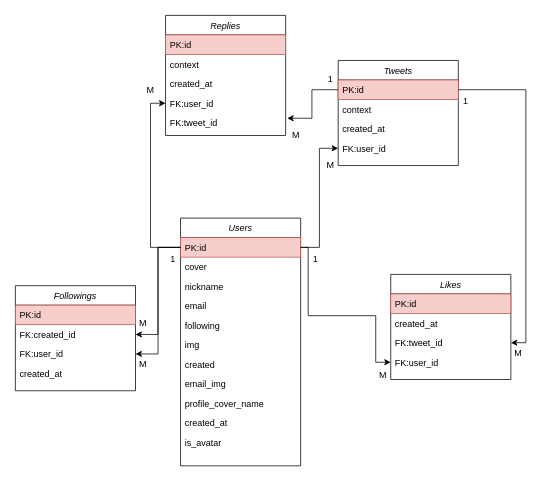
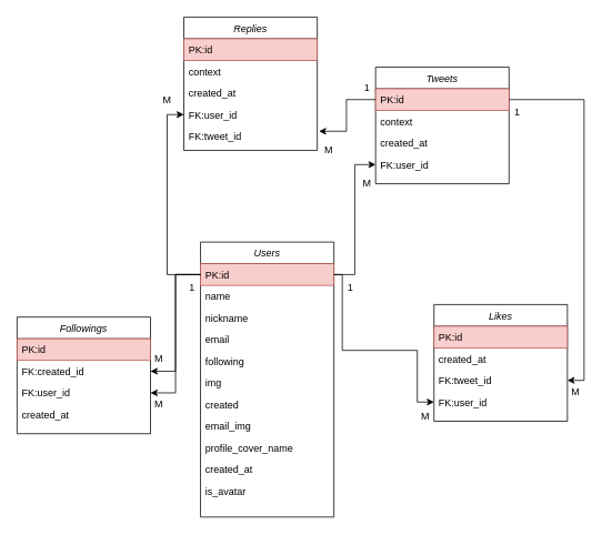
  <mxCell id="0" />
  <mxCell id="1" parent="0" />
  <mxCell id="2" value="Replies" style="swimlane;fontStyle=2;align=center;verticalAlign=top;childLayout=stackLayout;horizontal=1;startSize=26;horizontalStack=0;resizeParent=1;resizeLast=0;collapsible=1;marginBottom=0;rounded=0;shadow=0;strokeWidth=1;fontColor=default;fillColor=default;strokeColor=default;" parent="1" vertex="1"><mxGeometry x="220" y="20" width="160" height="160" as="geometry"><mxRectangle x="230" y="140" width="160" height="26" as="alternateBounds" /></mxGeometry></mxCell>
  <mxCell id="3" value="PK:id" style="text;align=left;verticalAlign=top;spacingLeft=4;spacingRight=4;overflow=hidden;rotatable=0;points=[[0,0.5],[1,0.5]];portConstraint=eastwest;fillColor=#f8cecc;strokeColor=#b85450;fontColor=default;" parent="2" vertex="1"><mxGeometry y="26" width="160" height="26" as="geometry" /></mxCell>
  <mxCell id="4" value="context" style="text;align=left;verticalAlign=top;spacingLeft=4;spacingRight=4;overflow=hidden;rotatable=0;points=[[0,0.5],[1,0.5]];portConstraint=eastwest;rounded=0;shadow=0;html=0;fontColor=default;" parent="2" vertex="1"><mxGeometry y="52" width="160" height="26" as="geometry" /></mxCell>
  <mxCell id="5" value="created_at" style="text;align=left;verticalAlign=top;spacingLeft=4;spacingRight=4;overflow=hidden;rotatable=0;points=[[0,0.5],[1,0.5]];portConstraint=eastwest;rounded=0;shadow=0;html=0;fontColor=default;" parent="2" vertex="1"><mxGeometry y="78" width="160" height="26" as="geometry" /></mxCell>
  <mxCell id="6" value="FK:user_id" style="text;align=left;verticalAlign=top;spacingLeft=4;spacingRight=4;overflow=hidden;rotatable=0;points=[[0,0.5],[1,0.5]];portConstraint=eastwest;rounded=0;shadow=0;html=0;fontColor=default;" parent="2" vertex="1"><mxGeometry y="104" width="160" height="26" as="geometry" /></mxCell>
  <mxCell id="7" value="FK:tweet_id" style="text;align=left;verticalAlign=top;spacingLeft=4;spacingRight=4;overflow=hidden;rotatable=0;points=[[0,0.5],[1,0.5]];portConstraint=eastwest;rounded=0;shadow=0;html=0;fontColor=default;" parent="2" vertex="1"><mxGeometry y="130" width="160" height="26" as="geometry" /></mxCell>
  <mxCell id="8" value="Likes" style="swimlane;fontStyle=2;align=center;verticalAlign=top;childLayout=stackLayout;horizontal=1;startSize=26;horizontalStack=0;resizeParent=1;resizeLast=0;collapsible=1;marginBottom=0;rounded=0;shadow=0;strokeWidth=1;fontColor=default;fillColor=default;strokeColor=default;" parent="1" vertex="1"><mxGeometry x="520" y="365" width="160" height="140" as="geometry"><mxRectangle x="230" y="140" width="160" height="26" as="alternateBounds" /></mxGeometry></mxCell>
  <mxCell id="9" value="PK:id" style="text;align=left;verticalAlign=top;spacingLeft=4;spacingRight=4;overflow=hidden;rotatable=0;points=[[0,0.5],[1,0.5]];portConstraint=eastwest;fillColor=#f8cecc;strokeColor=#b85450;" parent="8" vertex="1"><mxGeometry y="26" width="160" height="26" as="geometry" /></mxCell>
  <mxCell id="10" value="created_at" style="text;align=left;verticalAlign=top;spacingLeft=4;spacingRight=4;overflow=hidden;rotatable=0;points=[[0,0.5],[1,0.5]];portConstraint=eastwest;fontColor=default;" parent="8" vertex="1"><mxGeometry y="52" width="160" height="26" as="geometry" /></mxCell>
  <mxCell id="11" value="FK:tweet_id" style="text;align=left;verticalAlign=top;spacingLeft=4;spacingRight=4;overflow=hidden;rotatable=0;points=[[0,0.5],[1,0.5]];portConstraint=eastwest;rounded=0;shadow=0;html=0;fontColor=default;" parent="8" vertex="1"><mxGeometry y="78" width="160" height="26" as="geometry" /></mxCell>
  <mxCell id="12" value="FK:user_id" style="text;align=left;verticalAlign=top;spacingLeft=4;spacingRight=4;overflow=hidden;rotatable=0;points=[[0,0.5],[1,0.5]];portConstraint=eastwest;rounded=0;shadow=0;html=0;fontColor=default;" parent="8" vertex="1"><mxGeometry y="104" width="160" height="26" as="geometry" /></mxCell>
  <mxCell id="13" value="Tweets" style="swimlane;fontStyle=2;align=center;verticalAlign=top;childLayout=stackLayout;horizontal=1;startSize=26;horizontalStack=0;resizeParent=1;resizeLast=0;collapsible=1;marginBottom=0;rounded=0;shadow=0;strokeWidth=1;fontColor=default;fillColor=default;strokeColor=default;" parent="1" vertex="1"><mxGeometry x="450" y="80" width="160" height="140" as="geometry"><mxRectangle x="230" y="140" width="160" height="26" as="alternateBounds" /></mxGeometry></mxCell>
  <mxCell id="14" value="PK:id" style="text;align=left;verticalAlign=top;spacingLeft=4;spacingRight=4;overflow=hidden;rotatable=0;points=[[0,0.5],[1,0.5]];portConstraint=eastwest;fillColor=#f8cecc;strokeColor=#b85450;fontColor=default;" parent="13" vertex="1"><mxGeometry y="26" width="160" height="26" as="geometry" /></mxCell>
  <mxCell id="15" value="context" style="text;align=left;verticalAlign=top;spacingLeft=4;spacingRight=4;overflow=hidden;rotatable=0;points=[[0,0.5],[1,0.5]];portConstraint=eastwest;fontColor=default;" parent="13" vertex="1"><mxGeometry y="52" width="160" height="26" as="geometry" /></mxCell>
  <mxCell id="16" value="created_at" style="text;align=left;verticalAlign=top;spacingLeft=4;spacingRight=4;overflow=hidden;rotatable=0;points=[[0,0.5],[1,0.5]];portConstraint=eastwest;fontColor=default;" parent="13" vertex="1"><mxGeometry y="78" width="160" height="26" as="geometry" /></mxCell>
  <mxCell id="17" value="FK:user_id" style="text;align=left;verticalAlign=top;spacingLeft=4;spacingRight=4;overflow=hidden;rotatable=0;points=[[0,0.5],[1,0.5]];portConstraint=eastwest;fontColor=default;" parent="13" vertex="1"><mxGeometry y="104" width="160" height="26" as="geometry" /></mxCell>
  <mxCell id="18" value="Users" style="swimlane;fontStyle=2;align=center;verticalAlign=top;childLayout=stackLayout;horizontal=1;startSize=26;horizontalStack=0;resizeParent=1;resizeLast=0;collapsible=1;marginBottom=0;rounded=0;shadow=0;strokeWidth=1;fontColor=default;fillColor=default;strokeColor=default;" parent="1" vertex="1"><mxGeometry x="240" y="290" width="160" height="330" as="geometry"><mxRectangle x="230" y="140" width="160" height="26" as="alternateBounds" /></mxGeometry></mxCell>
  <mxCell id="19" value="PK:id" style="text;align=left;verticalAlign=top;spacingLeft=4;spacingRight=4;overflow=hidden;rotatable=0;points=[[0,0.5],[1,0.5]];portConstraint=eastwest;fillColor=#f8cecc;strokeColor=#b85450;fontColor=default;" parent="18" vertex="1"><mxGeometry y="26" width="160" height="26" as="geometry" /></mxCell>
- <mxCell id="20" value="cover&#10;" style="text;align=left;verticalAlign=top;spacingLeft=4;spacingRight=4;overflow=hidden;rotatable=0;points=[[0,0.5],[1,0.5]];portConstraint=eastwest;fontColor=default;" parent="18" vertex="1"><mxGeometry y="52" width="160" height="26" as="geometry" /></mxCell>
+ <mxCell id="20" value="name&#10;" style="text;align=left;verticalAlign=top;spacingLeft=4;spacingRight=4;overflow=hidden;rotatable=0;points=[[0,0.5],[1,0.5]];portConstraint=eastwest;fontColor=default;" parent="18" vertex="1"><mxGeometry y="52" width="160" height="26" as="geometry" /></mxCell>
  <mxCell id="21" value="nickname" style="text;align=left;verticalAlign=top;spacingLeft=4;spacingRight=4;overflow=hidden;rotatable=0;points=[[0,0.5],[1,0.5]];portConstraint=eastwest;fontColor=default;" parent="18" vertex="1"><mxGeometry y="78" width="160" height="26" as="geometry" /></mxCell>
  <mxCell id="22" value="email" style="text;align=left;verticalAlign=top;spacingLeft=4;spacingRight=4;overflow=hidden;rotatable=0;points=[[0,0.5],[1,0.5]];portConstraint=eastwest;fontColor=default;" parent="18" vertex="1"><mxGeometry y="104" width="160" height="26" as="geometry" /></mxCell>
  <mxCell id="23" value="following" style="text;align=left;verticalAlign=top;spacingLeft=4;spacingRight=4;overflow=hidden;rotatable=0;points=[[0,0.5],[1,0.5]];portConstraint=eastwest;fontColor=default;" parent="18" vertex="1"><mxGeometry y="130" width="160" height="26" as="geometry" /></mxCell>
  <mxCell id="24" value="img" style="text;align=left;verticalAlign=top;spacingLeft=4;spacingRight=4;overflow=hidden;rotatable=0;points=[[0,0.5],[1,0.5]];portConstraint=eastwest;fontColor=default;" parent="18" vertex="1"><mxGeometry y="156" width="160" height="26" as="geometry" /></mxCell>
  <mxCell id="25" value="created" style="text;align=left;verticalAlign=top;spacingLeft=4;spacingRight=4;overflow=hidden;rotatable=0;points=[[0,0.5],[1,0.5]];portConstraint=eastwest;fontColor=default;" parent="18" vertex="1"><mxGeometry y="182" width="160" height="26" as="geometry" /></mxCell>
  <mxCell id="26" value="email_img" style="text;align=left;verticalAlign=top;spacingLeft=4;spacingRight=4;overflow=hidden;rotatable=0;points=[[0,0.5],[1,0.5]];portConstraint=eastwest;fontColor=default;" parent="18" vertex="1"><mxGeometry y="208" width="160" height="26" as="geometry" /></mxCell>
  <mxCell id="27" value="profile_cover_name" style="text;align=left;verticalAlign=top;spacingLeft=4;spacingRight=4;overflow=hidden;rotatable=0;points=[[0,0.5],[1,0.5]];portConstraint=eastwest;fontColor=default;" parent="18" vertex="1"><mxGeometry y="234" width="160" height="26" as="geometry" /></mxCell>
  <mxCell id="28" value="created_at" style="text;align=left;verticalAlign=top;spacingLeft=4;spacingRight=4;overflow=hidden;rotatable=0;points=[[0,0.5],[1,0.5]];portConstraint=eastwest;fontColor=default;" parent="18" vertex="1"><mxGeometry y="260" width="160" height="26" as="geometry" /></mxCell>
  <mxCell id="29" value="is_avatar" style="text;align=left;verticalAlign=top;spacingLeft=4;spacingRight=4;overflow=hidden;rotatable=0;points=[[0,0.5],[1,0.5]];portConstraint=eastwest;fontColor=default;" parent="18" vertex="1"><mxGeometry y="286" width="160" height="26" as="geometry" /></mxCell>
  <mxCell id="30" style="edgeStyle=orthogonalEdgeStyle;rounded=0;orthogonalLoop=1;jettySize=auto;html=1;entryX=0;entryY=0.5;entryDx=0;entryDy=0;labelBackgroundColor=default;fontColor=default;strokeColor=default;exitX=0;exitY=0.5;exitDx=0;exitDy=0;" parent="1" source="19" target="6" edge="1"><mxGeometry relative="1" as="geometry"><mxPoint x="220" y="270" as="sourcePoint" /></mxGeometry></mxCell>
  <mxCell id="31" style="edgeStyle=orthogonalEdgeStyle;rounded=0;orthogonalLoop=1;jettySize=auto;html=1;entryX=0;entryY=0.5;entryDx=0;entryDy=0;labelBackgroundColor=default;fontColor=default;strokeColor=default;" parent="1" target="12" edge="1"><mxGeometry relative="1" as="geometry"><mxPoint x="400" y="329" as="sourcePoint" /><Array as="points"><mxPoint x="410" y="329" /><mxPoint x="410" y="420" /><mxPoint x="500" y="420" /></Array></mxGeometry></mxCell>
  <mxCell id="32" style="edgeStyle=orthogonalEdgeStyle;rounded=0;orthogonalLoop=1;jettySize=auto;html=1;exitX=1;exitY=0.5;exitDx=0;exitDy=0;entryX=0;entryY=0.5;entryDx=0;entryDy=0;labelBackgroundColor=default;fontColor=default;strokeColor=default;" parent="1" source="19" target="17" edge="1"><mxGeometry relative="1" as="geometry" /></mxCell>
  <mxCell id="33" style="edgeStyle=orthogonalEdgeStyle;rounded=0;orthogonalLoop=1;jettySize=auto;html=1;exitX=1;exitY=0.5;exitDx=0;exitDy=0;entryX=1;entryY=0.5;entryDx=0;entryDy=0;labelBackgroundColor=default;fontColor=default;strokeColor=default;" parent="1" source="14" target="11" edge="1"><mxGeometry relative="1" as="geometry" /></mxCell>
  <mxCell id="34" value="Followings" style="swimlane;fontStyle=2;align=center;verticalAlign=top;childLayout=stackLayout;horizontal=1;startSize=26;horizontalStack=0;resizeParent=1;resizeLast=0;collapsible=1;marginBottom=0;rounded=0;shadow=0;strokeWidth=1;fontColor=default;fillColor=default;strokeColor=default;" parent="1" vertex="1"><mxGeometry x="20" y="380" width="160" height="140" as="geometry"><mxRectangle x="230" y="140" width="160" height="26" as="alternateBounds" /></mxGeometry></mxCell>
  <mxCell id="35" value="PK:id" style="text;align=left;verticalAlign=top;spacingLeft=4;spacingRight=4;overflow=hidden;rotatable=0;points=[[0,0.5],[1,0.5]];portConstraint=eastwest;fillColor=#f8cecc;strokeColor=#b85450;fontColor=default;" parent="34" vertex="1"><mxGeometry y="26" width="160" height="26" as="geometry" /></mxCell>
  <mxCell id="36" value="FK:created_id" style="text;align=left;verticalAlign=top;spacingLeft=4;spacingRight=4;overflow=hidden;rotatable=0;points=[[0,0.5],[1,0.5]];portConstraint=eastwest;rounded=0;shadow=0;html=0;fontColor=default;" parent="34" vertex="1"><mxGeometry y="52" width="160" height="26" as="geometry" /></mxCell>
  <mxCell id="37" value="FK:user_id" style="text;align=left;verticalAlign=top;spacingLeft=4;spacingRight=4;overflow=hidden;rotatable=0;points=[[0,0.5],[1,0.5]];portConstraint=eastwest;rounded=0;shadow=0;html=0;fontColor=default;" parent="34" vertex="1"><mxGeometry y="78" width="160" height="26" as="geometry" /></mxCell>
  <mxCell id="38" value="created_at" style="text;align=left;verticalAlign=top;spacingLeft=4;spacingRight=4;overflow=hidden;rotatable=0;points=[[0,0.5],[1,0.5]];portConstraint=eastwest;fontColor=default;" parent="34" vertex="1"><mxGeometry y="104" width="160" height="26" as="geometry" /></mxCell>
  <mxCell id="39" style="edgeStyle=orthogonalEdgeStyle;rounded=0;orthogonalLoop=1;jettySize=auto;html=1;exitX=0;exitY=0.5;exitDx=0;exitDy=0;entryX=1;entryY=0.5;entryDx=0;entryDy=0;labelBackgroundColor=default;fontColor=default;strokeColor=default;" parent="1" source="19" target="37" edge="1"><mxGeometry relative="1" as="geometry" /></mxCell>
  <mxCell id="40" style="edgeStyle=orthogonalEdgeStyle;rounded=0;orthogonalLoop=1;jettySize=auto;html=1;exitX=0;exitY=0.5;exitDx=0;exitDy=0;entryX=1;entryY=0.5;entryDx=0;entryDy=0;labelBackgroundColor=default;fontColor=default;strokeColor=default;" parent="1" source="19" target="36" edge="1"><mxGeometry relative="1" as="geometry" /></mxCell>
  <mxCell id="41" style="edgeStyle=orthogonalEdgeStyle;rounded=0;orthogonalLoop=1;jettySize=auto;html=1;exitX=0;exitY=0.5;exitDx=0;exitDy=0;entryX=1.013;entryY=0.269;entryDx=0;entryDy=0;entryPerimeter=0;labelBackgroundColor=default;fontColor=default;strokeColor=default;" parent="1" source="14" target="7" edge="1"><mxGeometry relative="1" as="geometry" /></mxCell>
  <mxCell id="42" value="1" style="text;html=1;strokeColor=none;fillColor=none;align=center;verticalAlign=middle;whiteSpace=wrap;rounded=0;fontColor=default;" parent="1" vertex="1"><mxGeometry x="220" y="340" width="20" height="10" as="geometry" /></mxCell>
  <mxCell id="43" value="M" style="text;html=1;strokeColor=none;fillColor=none;align=center;verticalAlign=middle;whiteSpace=wrap;rounded=0;fontColor=default;" parent="1" vertex="1"><mxGeometry x="180" y="480" width="20" height="10" as="geometry" /></mxCell>
  <mxCell id="44" value="M" style="text;html=1;strokeColor=none;fillColor=none;align=center;verticalAlign=middle;whiteSpace=wrap;rounded=0;fontColor=default;" parent="1" vertex="1"><mxGeometry x="180" y="425" width="20" height="10" as="geometry" /></mxCell>
  <mxCell id="45" value="M" style="text;html=1;strokeColor=none;fillColor=none;align=center;verticalAlign=middle;whiteSpace=wrap;rounded=0;fontColor=default;" parent="1" vertex="1"><mxGeometry x="190" y="100" width="20" height="40" as="geometry" /></mxCell>
  <mxCell id="46" value="1" style="text;html=1;strokeColor=none;fillColor=none;align=center;verticalAlign=middle;whiteSpace=wrap;rounded=0;fontColor=default;" parent="1" vertex="1"><mxGeometry x="410" y="340" width="20" height="10" as="geometry" /></mxCell>
  <mxCell id="47" value="M" style="text;html=1;strokeColor=none;fillColor=none;align=center;verticalAlign=middle;whiteSpace=wrap;rounded=0;fontColor=default;" parent="1" vertex="1"><mxGeometry x="430" y="200" width="20" height="40" as="geometry" /></mxCell>
  <mxCell id="48" value="M" style="text;html=1;strokeColor=none;fillColor=none;align=center;verticalAlign=middle;whiteSpace=wrap;rounded=0;fontColor=default;" parent="1" vertex="1"><mxGeometry x="500" y="480" width="20" height="40" as="geometry" /></mxCell>
  <mxCell id="49" value="M" style="text;html=1;strokeColor=none;fillColor=none;align=center;verticalAlign=middle;whiteSpace=wrap;rounded=0;fontColor=default;" parent="1" vertex="1"><mxGeometry x="680" y="450" width="20" height="40" as="geometry" /></mxCell>
  <mxCell id="50" value="1" style="text;html=1;strokeColor=none;fillColor=none;align=center;verticalAlign=middle;whiteSpace=wrap;rounded=0;fontColor=default;" parent="1" vertex="1"><mxGeometry x="610" y="130" width="20" height="10" as="geometry" /></mxCell>
  <mxCell id="51" value="1" style="text;html=1;strokeColor=none;fillColor=none;align=center;verticalAlign=middle;whiteSpace=wrap;rounded=0;fontColor=default;" parent="1" vertex="1"><mxGeometry x="430" y="100" width="20" height="10" as="geometry" /></mxCell>
  <mxCell id="52" value="M" style="text;html=1;strokeColor=none;fillColor=none;align=center;verticalAlign=middle;whiteSpace=wrap;rounded=0;fontColor=default;" parent="1" vertex="1"><mxGeometry x="384" y="160" width="20" height="40" as="geometry" /></mxCell>
